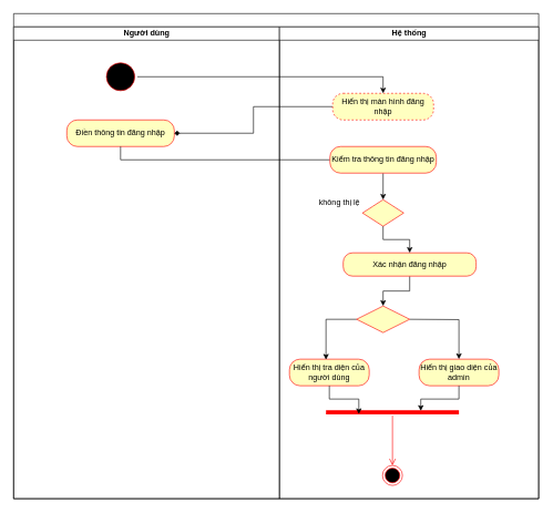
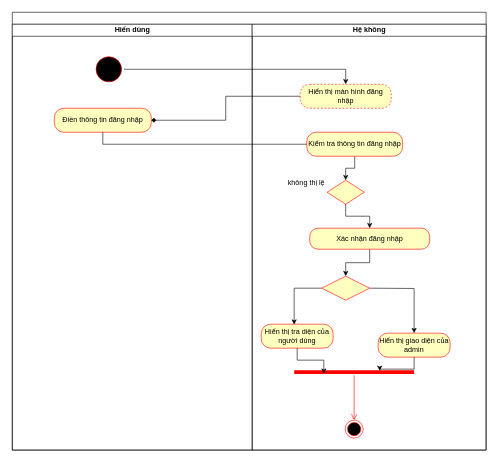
  <mxCell id="0" />
  <mxCell id="1" parent="0" />
  <mxCell id="2" value="" style="swimlane;childLayout=stackLayout;resizeParent=1;resizeParentMax=0;startSize=20;html=1;" vertex="1" parent="1"><mxGeometry x="20" y="20" width="790" height="730" as="geometry"><mxRectangle x="200" y="40" width="50" height="40" as="alternateBounds" /></mxGeometry></mxCell>
- <mxCell id="3" value="Người dùng" style="swimlane;startSize=20;html=1;" vertex="1" parent="2"><mxGeometry y="20" width="400" height="710" as="geometry"><mxRectangle y="20" width="40" height="460" as="alternateBounds" /></mxGeometry></mxCell>
+ <mxCell id="3" value="Hiển dùng" style="swimlane;startSize=20;html=1;" vertex="1" parent="2"><mxGeometry y="20" width="400" height="710" as="geometry"><mxRectangle y="20" width="40" height="460" as="alternateBounds" /></mxGeometry></mxCell>
  <mxCell id="4" value="" style="ellipse;shape=startState;fillColor=#000000;strokeColor=#ff0000;" vertex="1" parent="3"><mxGeometry x="135.611" y="50" width="50.612" height="50.0" as="geometry" /></mxCell>
- <mxCell id="5" value="Điền thông tin đăng nhập" style="rounded=1;whiteSpace=wrap;html=1;arcSize=40;fontColor=#000000;fillColor=#ffffc0;strokeColor=#ff0000;" vertex="1" parent="3"><mxGeometry x="80" y="140" width="161.83" height="40" as="geometry" /></mxCell>
+ <mxCell id="5" value="Điền thông tin đăng nhập" style="rounded=1;whiteSpace=wrap;html=1;arcSize=40;fontColor=#000000;fillColor=#ffffc0;strokeColor=#ff0000;" vertex="1" parent="3"><mxGeometry x="70" y="140" width="161.83" height="40" as="geometry" /></mxCell>
  <mxCell id="6" value="" style="edgeStyle=orthogonalEdgeStyle;rounded=0;orthogonalLoop=1;jettySize=auto;html=1;endArrow=diamond;" edge="1" parent="2" source="12" target="5"><mxGeometry relative="1" as="geometry" /></mxCell>
  <mxCell id="7" style="edgeStyle=orthogonalEdgeStyle;rounded=0;orthogonalLoop=1;jettySize=auto;html=1;exitX=1;exitY=0.5;exitDx=0;exitDy=0;entryX=0.5;entryY=0;entryDx=0;entryDy=0;" edge="1" parent="2" source="4" target="12"><mxGeometry relative="1" as="geometry" /></mxCell>
  <mxCell id="8" style="edgeStyle=orthogonalEdgeStyle;rounded=0;orthogonalLoop=1;jettySize=auto;html=1;exitX=0.5;exitY=1;exitDx=0;exitDy=0;entryX=0;entryY=0.5;entryDx=0;entryDy=0;endArrow=none;" edge="1" parent="2" source="5" target="11"><mxGeometry relative="1" as="geometry" /></mxCell>
- <mxCell id="9" value="Hệ thống" style="swimlane;startSize=20;html=1;" vertex="1" parent="2"><mxGeometry x="400" y="20" width="390" height="710" as="geometry" /></mxCell>
+ <mxCell id="9" value="Hệ không" style="swimlane;startSize=20;html=1;" vertex="1" parent="2"><mxGeometry x="400" y="20" width="390" height="710" as="geometry" /></mxCell>
  <mxCell id="10" style="edgeStyle=orthogonalEdgeStyle;rounded=0;orthogonalLoop=1;jettySize=auto;html=1;exitX=0.5;exitY=1;exitDx=0;exitDy=0;entryX=0.5;entryY=0;entryDx=0;entryDy=0;" edge="1" parent="9" source="11" target="13"><mxGeometry relative="1" as="geometry" /></mxCell>
- <mxCell id="11" value="Kiểm tra thông tin đăng nhập" style="whiteSpace=wrap;html=1;fillColor=#ffffc0;strokeColor=#ff0000;fontColor=#000000;rounded=1;arcSize=40;" vertex="1" parent="9"><mxGeometry x="75.92" y="180" width="160" height="40" as="geometry" /></mxCell>
+ <mxCell id="11" value="Kiểm tra thông tin đăng nhập" style="whiteSpace=wrap;html=1;fillColor=#ffffc0;strokeColor=#ff0000;fontColor=#000000;rounded=1;arcSize=40;" vertex="1" parent="9"><mxGeometry x="90.92" y="180" width="160" height="40" as="geometry" /></mxCell>
  <mxCell id="12" value="Hiển thị màn hình đăng nhập" style="rounded=1;whiteSpace=wrap;html=1;arcSize=40;fontColor=#000000;fillColor=#ffffc0;strokeColor=#ff0000;dashed=1;" vertex="1" parent="9"><mxGeometry x="80" y="100" width="151.83" height="40" as="geometry" /></mxCell>
  <mxCell id="13" value="" style="rhombus;whiteSpace=wrap;html=1;fillColor=#ffffc0;strokeColor=#ff0000;fontColor=#000000;rounded=1;arcSize=0;" vertex="1" parent="9"><mxGeometry x="124.9" y="260" width="62.04" height="40" as="geometry" /></mxCell>
  <mxCell id="14" value="không thị lệ" style="text;html=1;align=center;verticalAlign=middle;resizable=0;points=[];autosize=1;strokeColor=none;fillColor=none;" vertex="1" parent="9"><mxGeometry x="45" y="250" width="90" height="30" as="geometry" /></mxCell>
  <mxCell id="15" style="edgeStyle=orthogonalEdgeStyle;rounded=0;orthogonalLoop=1;jettySize=auto;html=1;exitX=0.5;exitY=1;exitDx=0;exitDy=0;entryX=0.5;entryY=0;entryDx=0;entryDy=0;" edge="1" parent="9" source="16" target="20"><mxGeometry relative="1" as="geometry" /></mxCell>
  <mxCell id="16" value="Xác nhận đăng nhập" style="rounded=1;whiteSpace=wrap;html=1;arcSize=40;fontColor=#000000;fillColor=#ffffc0;strokeColor=#ff0000;" vertex="1" parent="9"><mxGeometry x="95.913" y="340" width="200" height="35" as="geometry" /></mxCell>
  <mxCell id="17" style="edgeStyle=orthogonalEdgeStyle;rounded=0;orthogonalLoop=1;jettySize=auto;html=1;exitX=0.5;exitY=1;exitDx=0;exitDy=0;" edge="1" parent="9" source="13" target="16"><mxGeometry relative="1" as="geometry"><mxPoint x="155.833" y="340" as="targetPoint" /></mxGeometry></mxCell>
  <mxCell id="18" style="edgeStyle=orthogonalEdgeStyle;rounded=0;orthogonalLoop=1;jettySize=auto;html=1;exitX=1;exitY=0.5;exitDx=0;exitDy=0;" edge="1" parent="9" source="20"><mxGeometry relative="1" as="geometry"><mxPoint x="196.138" y="439.69" as="targetPoint" /></mxGeometry></mxCell>
  <mxCell id="19" value="" style="edgeStyle=orthogonalEdgeStyle;rounded=0;orthogonalLoop=1;jettySize=auto;html=1;entryX=0.5;entryY=0;entryDx=0;entryDy=0;" edge="1" parent="9" target="23"><mxGeometry relative="1" as="geometry"><mxPoint x="195.911" y="439.999" as="sourcePoint" /><mxPoint x="295.89" y="480.01" as="targetPoint" /></mxGeometry></mxCell>
  <mxCell id="20" value="" style="rhombus;whiteSpace=wrap;html=1;fontColor=#000000;fillColor=#ffffc0;strokeColor=#ff0000;" vertex="1" parent="9"><mxGeometry x="115.91" y="420" width="80" height="40" as="geometry" /></mxCell>
  <mxCell id="21" value="Hiển thị tra diện của người dùng" style="rounded=1;whiteSpace=wrap;html=1;arcSize=40;fontColor=#000000;fillColor=#ffffc0;strokeColor=#ff0000;" vertex="1" parent="9"><mxGeometry x="15" y="500" width="120" height="40" as="geometry" /></mxCell>
  <mxCell id="22" style="edgeStyle=orthogonalEdgeStyle;rounded=0;orthogonalLoop=1;jettySize=auto;html=1;exitX=0;exitY=0.5;exitDx=0;exitDy=0;entryX=0.458;entryY=0.018;entryDx=0;entryDy=0;entryPerimeter=0;" edge="1" parent="9" source="20" target="21"><mxGeometry relative="1" as="geometry" /></mxCell>
- <mxCell id="23" value="Hiển thị giao diện của admin" style="rounded=1;whiteSpace=wrap;html=1;arcSize=40;fontColor=#000000;fillColor=#ffffc0;strokeColor=#ff0000;" vertex="1" parent="9"><mxGeometry x="210" y="500" width="120" height="40" as="geometry" /></mxCell>
+ <mxCell id="23" value="Hiển thị giao diện của admin" style="rounded=1;whiteSpace=wrap;html=1;arcSize=40;fontColor=#000000;fillColor=#ffffc0;strokeColor=#ff0000;" vertex="1" parent="9"><mxGeometry x="210" y="515" width="120" height="40" as="geometry" /></mxCell>
  <mxCell id="24" value="" style="ellipse;html=1;shape=endState;fillColor=#000000;strokeColor=#ff0000;" vertex="1" parent="9"><mxGeometry x="155.0" y="660" width="30" height="30" as="geometry" /></mxCell>
  <mxCell id="25" value="" style="shape=line;html=1;strokeWidth=6;strokeColor=#ff0000;" vertex="1" parent="9"><mxGeometry x="70" y="575" width="200" height="10" as="geometry" /></mxCell>
  <mxCell id="26" value="" style="edgeStyle=orthogonalEdgeStyle;html=1;verticalAlign=bottom;endArrow=open;endSize=8;strokeColor=#ff0000;rounded=0;entryX=0.5;entryY=0;entryDx=0;entryDy=0;" edge="1" source="25" parent="9" target="24"><mxGeometry relative="1" as="geometry"><mxPoint x="170" y="655" as="targetPoint" /></mxGeometry></mxCell>
  <mxCell id="27" style="edgeStyle=orthogonalEdgeStyle;rounded=0;orthogonalLoop=1;jettySize=auto;html=1;exitX=0.5;exitY=1;exitDx=0;exitDy=0;entryX=0.247;entryY=0.764;entryDx=0;entryDy=0;entryPerimeter=0;" edge="1" parent="9" source="21" target="25"><mxGeometry relative="1" as="geometry" /></mxCell>
  <mxCell id="28" style="edgeStyle=orthogonalEdgeStyle;rounded=0;orthogonalLoop=1;jettySize=auto;html=1;entryX=0.713;entryY=0.283;entryDx=0;entryDy=0;entryPerimeter=0;" edge="1" parent="9" source="23" target="25"><mxGeometry relative="1" as="geometry" /></mxCell>
